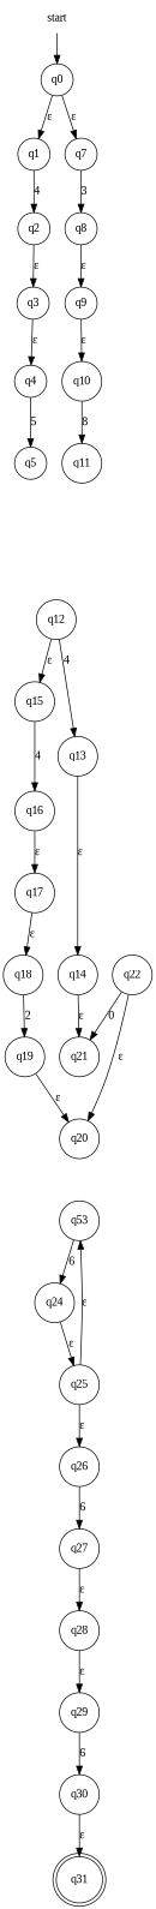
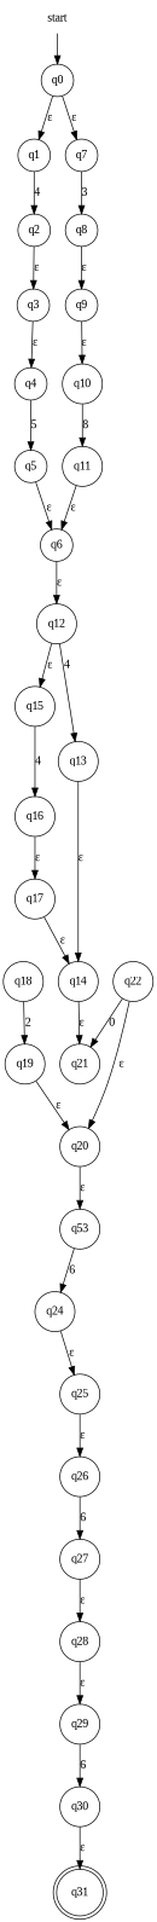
  digraph {
    fontname="Liberation Serif"
    node [fontname="Liberation Serif" shape=circle]
    edge [fontname="Liberation Serif"]
    start [shape=none]
    q0
    q1
    q7
    q31 [shape=doublecircle]
    q2
    q8
    q3
    q9
    q4
    q5
+   q6
    q12
    q13
    q15
    q14
    q10
    q11
    q21
    q16
    q17
    q22
    q20
    q18
    q19
    n26 [label=q53]
    q24
    q25
    q26
    q27
    q28
    q29
    q30
    start -> q0
    q0 -> q1 [label="&epsilon;"]
    q0 -> q7 [label="&epsilon;"]
    q1 -> q2 [label=4]
    q7 -> q8 [label=3]
    q2 -> q3 [label="&epsilon;"]
    q8 -> q9 [label="&epsilon;"]
    q3 -> q4 [label="&epsilon;"]
    q9 -> q10 [label="&epsilon;"]
    q4 -> q5 [label=5]
+   q5 -> q6 [label="&epsilon;"]
+   q6 -> q12 [label="&epsilon;"]
    q12 -> q13 [label=4]
    q12 -> q15 [label="&epsilon;"]
    q13 -> q14 [label="&epsilon;"]
    q15 -> q16 [label=4]
    q14 -> q21 [label="&epsilon;"]
    q10 -> q11 [label=8]
+   q11 -> q6 [label="&epsilon;"]
    q16 -> q17 [label="&epsilon;"]
-   q17 -> q18 [label="&epsilon;"]
+   q17 -> q14 [label="&epsilon;"]
    q22 -> q21 [label=0]
    q22 -> q20 [label="&epsilon;"]
-   q25 -> n26 [label="&epsilon;"]
+   q20 -> n26 [label="&epsilon;"]
    q18 -> q19 [label=2]
    q19 -> q20 [label="&epsilon;"]
    n26 -> q24 [label=6]
    q24 -> q25 [label="&epsilon;"]
    q25 -> q26 [label="&epsilon;"]
    q26 -> q27 [label=6]
    q27 -> q28 [label="&epsilon;"]
    q28 -> q29 [label="&epsilon;"]
    q29 -> q30 [label=6]
    q30 -> q31 [label="&epsilon;"]
  }
